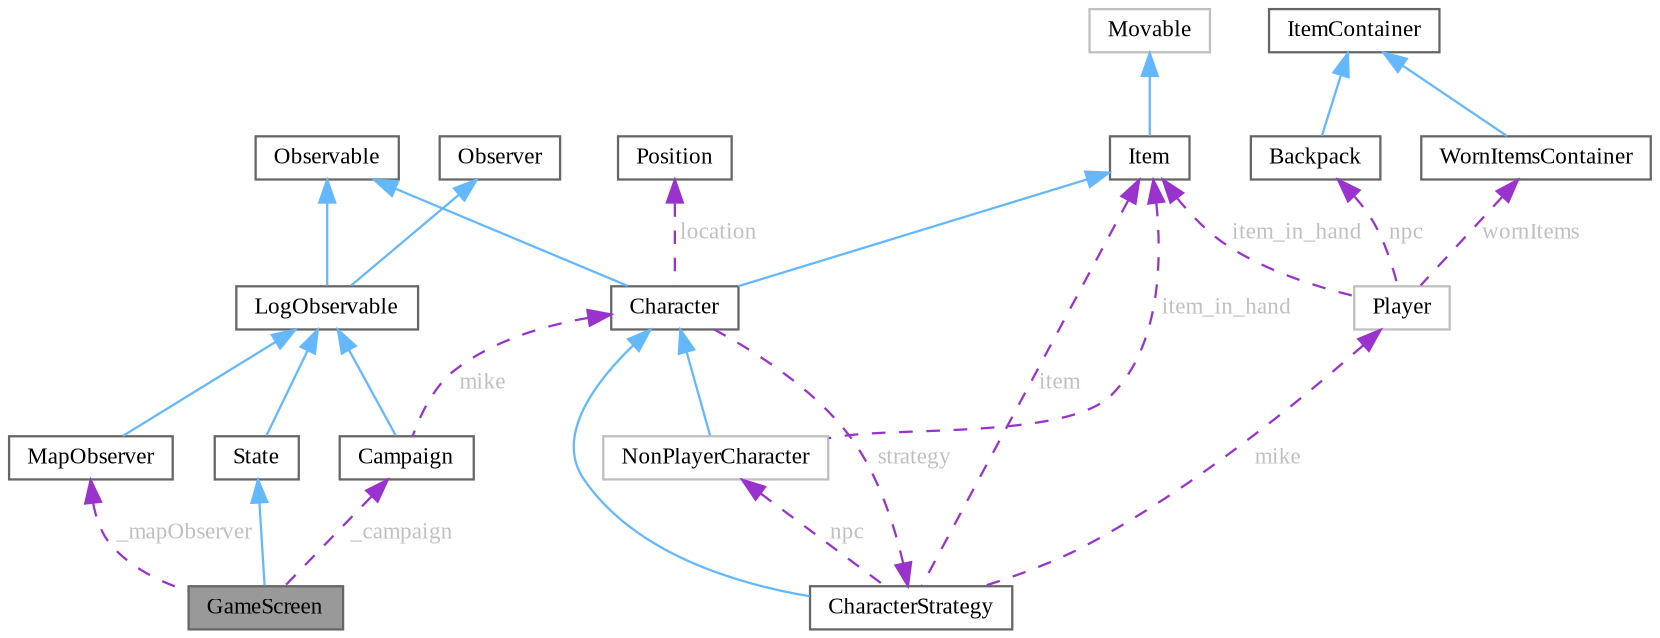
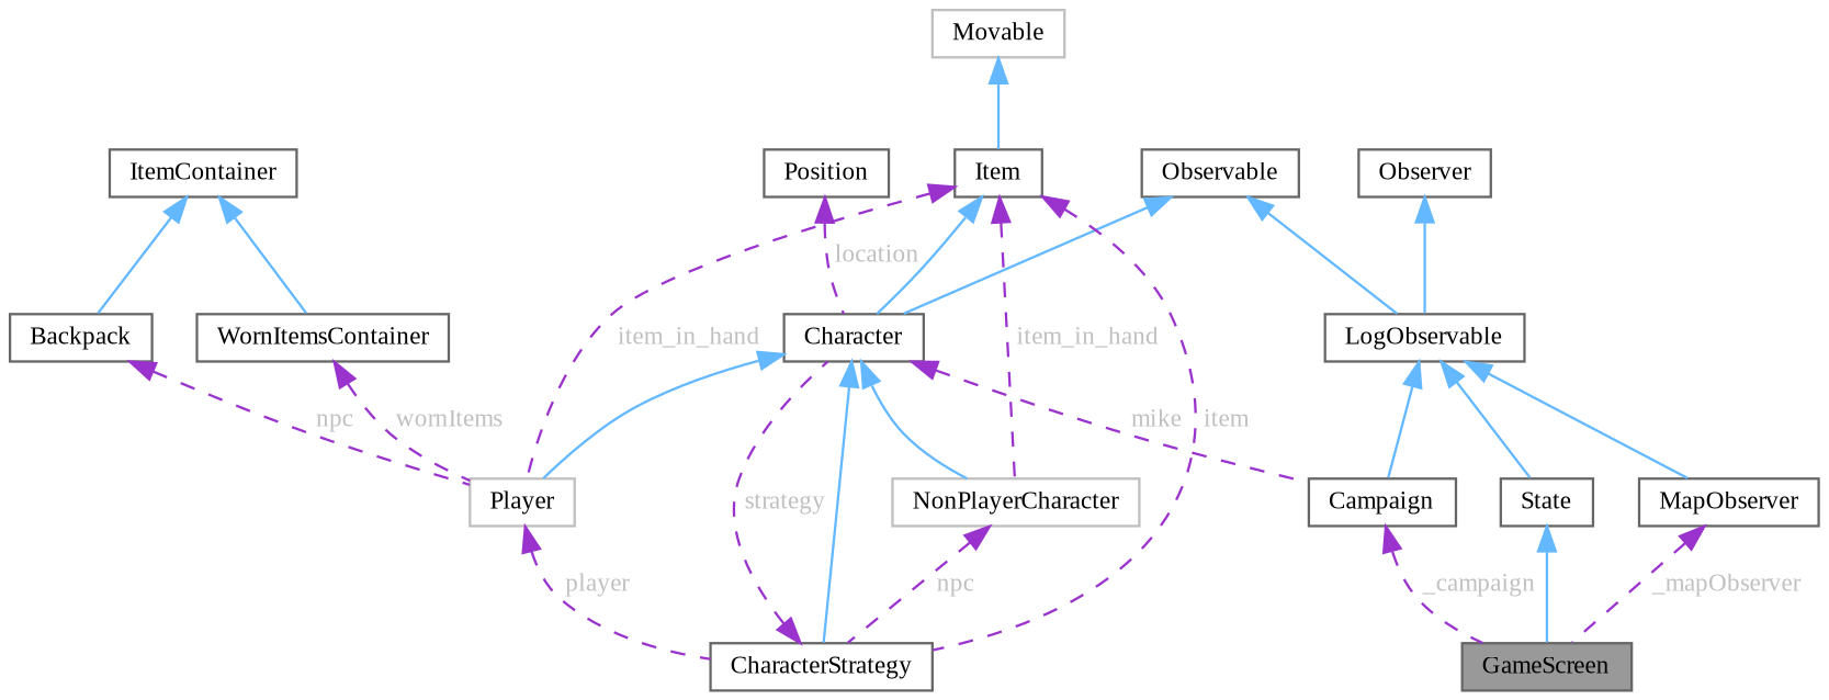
  digraph {
    fontname="Liberation Serif"
    node [color=gray40 fillcolor=white fontname="Liberation Serif" fontsize=10 shape=box style=filled]
    edge [color=steelblue1 dir=back fontname="Liberation Serif" fontsize=10 labelfontname=Helvetica labelfontsize=10 style=solid]
    n1 [fillcolor=grey60 fontcolor=black height=0.2 label=GameScreen width=0.4]
    n2 [height=0.2 label=State width=0.4]
    n3 [height=0.2 label=LogObservable width=0.4]
    n4 [height=0.2 label=Campaign width=0.4]
    n5 [height=0.2 label=MapObserver width=0.4]
    n6 [height=0.2 label=Observable width=0.4]
    n7 [height=0.2 label=Character width=0.4]
    n8 [height=0.2 label=CharacterStrategy width=0.4]
    n9 [color=grey75 height=0.2 label=Player width=0.4]
    n10 [color=grey75 height=0.2 label=NonPlayerCharacter width=0.4]
    n11 [color=grey75 height=0.2 label=Movable width=0.4]
    n12 [height=0.2 label=Item width=0.4]
    n13 [height=0.2 label=Backpack width=0.4]
    n14 [height=0.2 label=ItemContainer width=0.4]
    n15 [height=0.2 label=WornItemsContainer width=0.4]
    n16 [height=0.2 label=Position width=0.4]
    n17 [height=0.2 label=Observer width=0.4]
    n2 -> n1
    n3 -> n2
    n3 -> n4
    n3 -> n5
    n4 -> n1 [color=darkorchid3 fontcolor=grey label=" _campaign" style=dashed]
    n5 -> n1 [color=darkorchid3 fontcolor=grey label=" _mapObserver" style=dashed]
    n6 -> n3
    n6 -> n7
    n7 -> n4 [color=darkorchid3 fontcolor=grey label=" mike" style=dashed]
    n7 -> n8
+   n7 -> n9
    n7 -> n10
    n8 -> n7 [color=darkorchid3 fontcolor=grey label=" strategy" style=dashed]
-   n9 -> n8 [color=darkorchid3 fontcolor=grey label=" mike" style=dashed]
+   n9 -> n8 [color=darkorchid3 fontcolor=grey label=" player" style=dashed]
    n10 -> n8 [color=darkorchid3 fontcolor=grey label=" npc" style=dashed]
    n11 -> n12
    n12 -> n7
    n12 -> n8 [color=darkorchid3 fontcolor=grey label=" item" style=dashed]
    n12 -> n9 [color=darkorchid3 fontcolor=grey label=" item_in_hand" style=dashed]
    n12 -> n10 [color=darkorchid3 fontcolor=grey label=" item_in_hand" style=dashed]
    n13 -> n9 [color=darkorchid3 fontcolor=grey label=" npc" style=dashed]
    n14 -> n13
    n14 -> n15
    n15 -> n9 [color=darkorchid3 fontcolor=grey label=" wornItems" style=dashed]
    n16 -> n7 [color=darkorchid3 fontcolor=grey label=" location" style=dashed]
    n17 -> n3
  }
